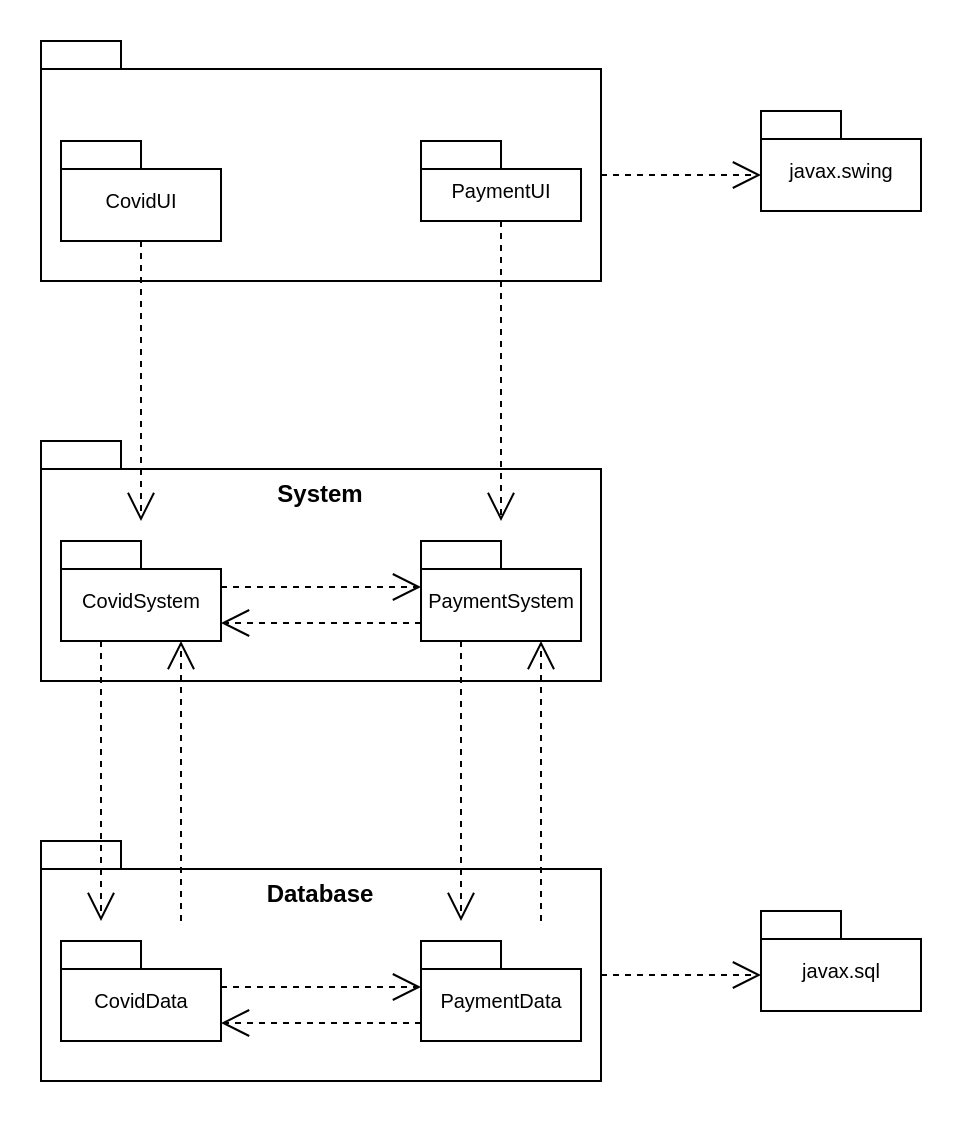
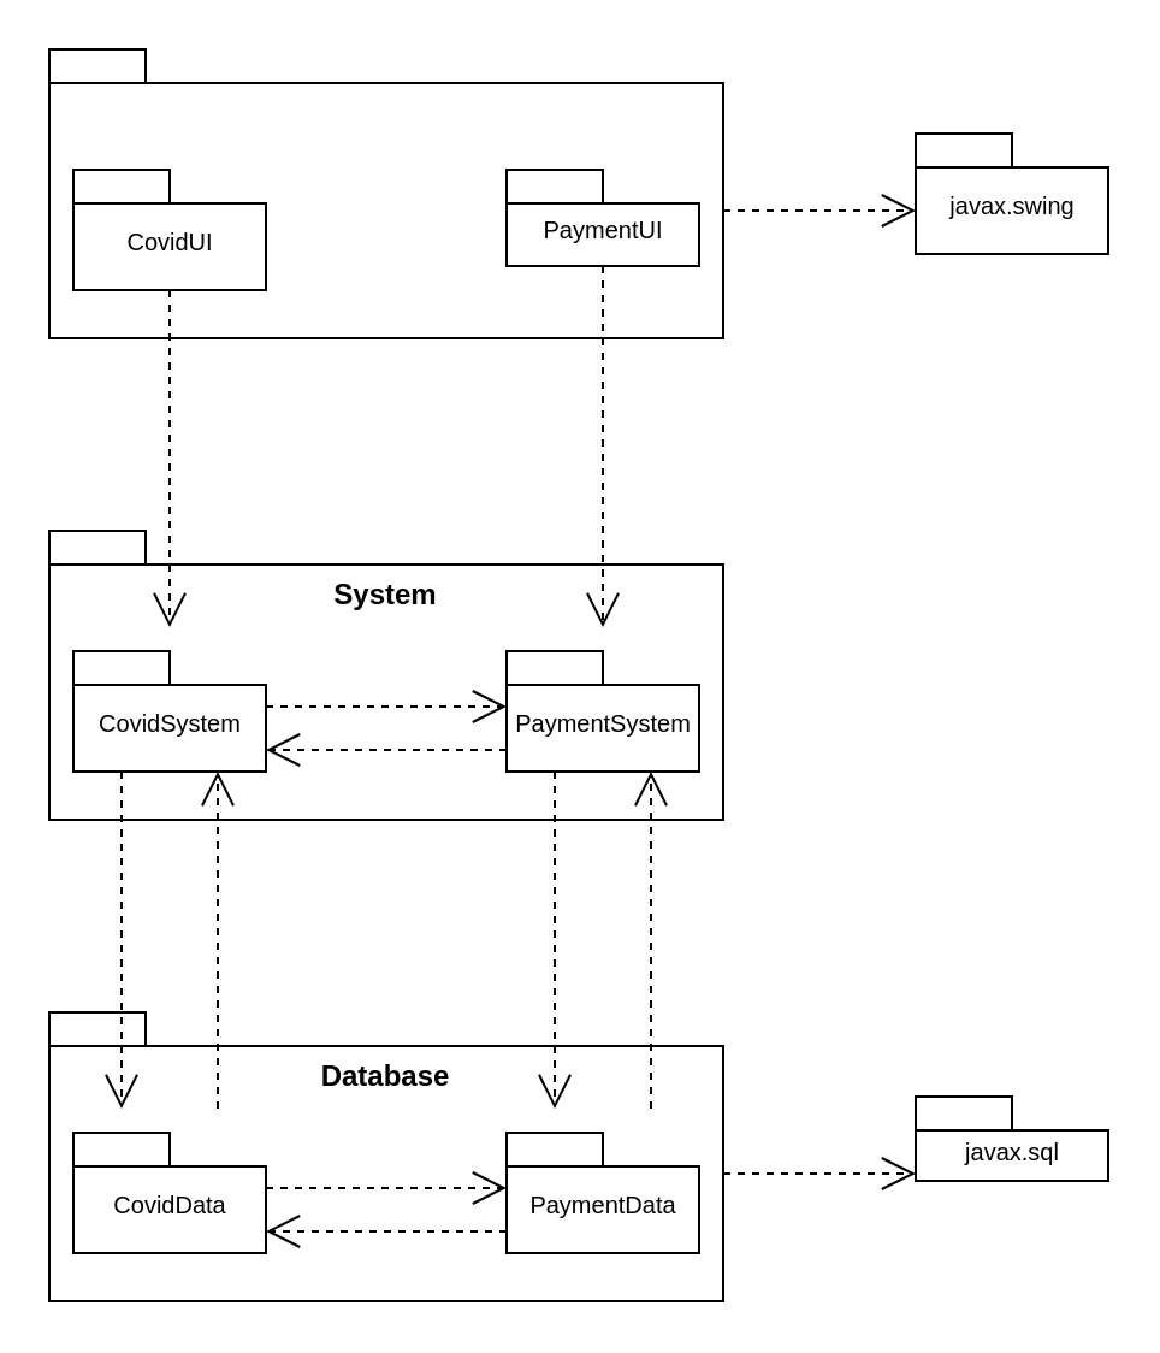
  <mxCell id="0" />
  <mxCell id="1" parent="0" />
  <mxCell id="2" value="" style="shape=folder;fontStyle=1;spacingTop=10;tabWidth=40;tabHeight=14;tabPosition=left;html=1;" parent="1" vertex="1"><mxGeometry x="20" y="20" width="280" height="120" as="geometry" /></mxCell>
  <mxCell id="3" value="&lt;span style=&quot;font-weight: normal&quot;&gt;&lt;font style=&quot;font-size: 10px&quot;&gt;CovidUI&lt;/font&gt;&lt;/span&gt;" style="shape=folder;fontStyle=1;spacingTop=10;tabWidth=40;tabHeight=14;tabPosition=left;html=1;" parent="1" vertex="1"><mxGeometry x="30" y="70" width="80" height="50" as="geometry" /></mxCell>
  <mxCell id="4" value="&lt;span style=&quot;font-weight: normal&quot;&gt;&lt;font style=&quot;font-size: 10px&quot;&gt;PaymentUI&lt;/font&gt;&lt;/span&gt;" style="shape=folder;fontStyle=1;spacingTop=10;tabWidth=40;tabHeight=14;tabPosition=left;html=1;fontSize=9;" parent="1" vertex="1"><mxGeometry x="210" y="70" width="80" height="40" as="geometry" /></mxCell>
  <mxCell id="5" value="" style="shape=folder;fontStyle=1;spacingTop=10;tabWidth=40;tabHeight=14;tabPosition=left;html=1;" parent="1" vertex="1"><mxGeometry x="20" y="220" width="280" height="120" as="geometry" /></mxCell>
  <mxCell id="6" value="&lt;span style=&quot;font-weight: normal&quot;&gt;&lt;font style=&quot;font-size: 10px&quot;&gt;CovidSystem&lt;/font&gt;&lt;/span&gt;" style="shape=folder;fontStyle=1;spacingTop=10;tabWidth=40;tabHeight=14;tabPosition=left;html=1;" parent="1" vertex="1"><mxGeometry x="30" y="270" width="80" height="50" as="geometry" /></mxCell>
  <mxCell id="7" value="&lt;span style=&quot;font-weight: normal&quot;&gt;&lt;font style=&quot;font-size: 10px&quot;&gt;PaymentSystem&lt;/font&gt;&lt;/span&gt;" style="shape=folder;fontStyle=1;spacingTop=10;tabWidth=40;tabHeight=14;tabPosition=left;html=1;fontSize=9;" parent="1" vertex="1"><mxGeometry x="210" y="270" width="80" height="50" as="geometry" /></mxCell>
  <mxCell id="8" value="System" style="text;align=center;fontStyle=1;verticalAlign=middle;spacingLeft=3;spacingRight=3;rotatable=0;points=[[0,0.5],[1,0.5]];portConstraint=eastwest;fontSize=12;" parent="1" vertex="1"><mxGeometry x="20" y="240" width="280" height="12" as="geometry" /></mxCell>
  <mxCell id="9" value="" style="shape=folder;fontStyle=1;spacingTop=10;tabWidth=40;tabHeight=14;tabPosition=left;html=1;" parent="1" vertex="1"><mxGeometry x="20" y="420" width="280" height="120" as="geometry" /></mxCell>
  <mxCell id="10" value="Database" style="text;align=center;fontStyle=1;verticalAlign=middle;spacingLeft=3;spacingRight=3;rotatable=0;points=[[0,0.5],[1,0.5]];portConstraint=eastwest;fontSize=12;" parent="1" vertex="1"><mxGeometry x="20" y="440" width="280" height="12" as="geometry" /></mxCell>
  <mxCell id="11" value="&lt;span style=&quot;font-weight: normal&quot;&gt;&lt;font style=&quot;font-size: 10px&quot;&gt;CovidData&lt;/font&gt;&lt;/span&gt;" style="shape=folder;fontStyle=1;spacingTop=10;tabWidth=40;tabHeight=14;tabPosition=left;html=1;" parent="1" vertex="1"><mxGeometry x="30" y="470" width="80" height="50" as="geometry" /></mxCell>
  <mxCell id="12" value="&lt;span style=&quot;font-weight: normal&quot;&gt;&lt;font style=&quot;font-size: 10px&quot;&gt;PaymentData&lt;/font&gt;&lt;/span&gt;" style="shape=folder;fontStyle=1;spacingTop=10;tabWidth=40;tabHeight=14;tabPosition=left;html=1;fontSize=9;" parent="1" vertex="1"><mxGeometry x="210" y="470" width="80" height="50" as="geometry" /></mxCell>
  <mxCell id="13" value="&lt;span style=&quot;font-weight: normal&quot;&gt;&lt;font style=&quot;font-size: 10px&quot;&gt;javax.swing&lt;/font&gt;&lt;/span&gt;" style="shape=folder;fontStyle=1;spacingTop=10;tabWidth=40;tabHeight=14;tabPosition=left;html=1;fontSize=9;" parent="1" vertex="1"><mxGeometry x="380" y="55" width="80" height="50" as="geometry" /></mxCell>
- <mxCell id="14" value="&lt;span style=&quot;font-weight: normal&quot;&gt;&lt;font style=&quot;font-size: 10px&quot;&gt;javax.sql&lt;/font&gt;&lt;/span&gt;" style="shape=folder;fontStyle=1;spacingTop=10;tabWidth=40;tabHeight=14;tabPosition=left;html=1;fontSize=9;" parent="1" vertex="1"><mxGeometry x="380" y="455" width="80" height="50" as="geometry" /></mxCell>
+ <mxCell id="14" value="&lt;span style=&quot;font-weight: normal&quot;&gt;&lt;font style=&quot;font-size: 10px&quot;&gt;javax.sql&lt;/font&gt;&lt;/span&gt;" style="shape=folder;fontStyle=1;spacingTop=10;tabWidth=40;tabHeight=14;tabPosition=left;html=1;fontSize=9;" parent="1" vertex="1"><mxGeometry x="380" y="455" width="80" height="35" as="geometry" /></mxCell>
  <mxCell id="15" value="" style="endArrow=open;endSize=12;dashed=1;html=1;rounded=0;fontSize=10;fontColor=default;exitX=0;exitY=0;exitDx=280;exitDy=67;exitPerimeter=0;labelBackgroundColor=default;entryX=0;entryY=0;entryDx=0;entryDy=32;entryPerimeter=0;" parent="1" source="2" target="13" edge="1"><mxGeometry y="-13" width="160" relative="1" as="geometry"><mxPoint x="80" y="70" as="sourcePoint" /><mxPoint x="240" y="70" as="targetPoint" /><mxPoint as="offset" /></mxGeometry></mxCell>
  <mxCell id="16" value="" style="endArrow=open;endSize=12;dashed=1;html=1;rounded=0;fontSize=10;fontColor=default;exitX=0.5;exitY=1;exitDx=0;exitDy=0;exitPerimeter=0;labelBackgroundColor=default;" parent="1" source="3" edge="1"><mxGeometry y="-13" width="160" relative="1" as="geometry"><mxPoint x="310" y="97" as="sourcePoint" /><mxPoint x="70" y="260" as="targetPoint" /><mxPoint as="offset" /></mxGeometry></mxCell>
  <mxCell id="17" value="" style="endArrow=open;endSize=12;dashed=1;html=1;rounded=0;fontSize=10;fontColor=default;exitX=0.5;exitY=1;exitDx=0;exitDy=0;exitPerimeter=0;labelBackgroundColor=default;" parent="1" source="4" edge="1"><mxGeometry y="-13" width="160" relative="1" as="geometry"><mxPoint x="110" y="130" as="sourcePoint" /><mxPoint x="250" y="260" as="targetPoint" /><mxPoint as="offset" /></mxGeometry></mxCell>
  <mxCell id="18" value="" style="endArrow=open;endSize=12;dashed=1;html=1;rounded=0;fontSize=10;fontColor=default;exitX=0;exitY=0;exitDx=80;exitDy=23;exitPerimeter=0;labelBackgroundColor=default;entryX=0;entryY=0;entryDx=0;entryDy=23;entryPerimeter=0;" parent="1" source="6" target="7" edge="1"><mxGeometry y="-13" width="160" relative="1" as="geometry"><mxPoint x="310" y="97" as="sourcePoint" /><mxPoint x="390" y="97" as="targetPoint" /><mxPoint as="offset" /></mxGeometry></mxCell>
  <mxCell id="19" value="" style="endArrow=open;endSize=12;dashed=1;html=1;rounded=0;fontSize=10;fontColor=default;exitX=0;exitY=0;exitDx=0;exitDy=41;exitPerimeter=0;labelBackgroundColor=default;entryX=0;entryY=0;entryDx=80;entryDy=41;entryPerimeter=0;" parent="1" source="7" target="6" edge="1"><mxGeometry y="-13" width="160" relative="1" as="geometry"><mxPoint x="150" y="303" as="sourcePoint" /><mxPoint x="190" y="303" as="targetPoint" /><mxPoint as="offset" /></mxGeometry></mxCell>
  <mxCell id="20" value="" style="endArrow=open;endSize=12;dashed=1;html=1;rounded=0;fontSize=10;fontColor=default;labelBackgroundColor=default;entryX=0;entryY=0;entryDx=0;entryDy=32;entryPerimeter=0;exitX=0;exitY=0;exitDx=280;exitDy=67;exitPerimeter=0;" parent="1" source="9" target="14" edge="1"><mxGeometry y="-13" width="160" relative="1" as="geometry"><mxPoint x="340" y="270" as="sourcePoint" /><mxPoint x="390" y="97" as="targetPoint" /><mxPoint as="offset" /></mxGeometry></mxCell>
  <mxCell id="21" value="" style="endArrow=open;endSize=12;dashed=1;html=1;rounded=0;fontSize=10;fontColor=default;exitX=0.25;exitY=1;exitDx=0;exitDy=0;exitPerimeter=0;labelBackgroundColor=default;" parent="1" source="6" edge="1"><mxGeometry y="-13" width="160" relative="1" as="geometry"><mxPoint x="80" y="130" as="sourcePoint" /><mxPoint x="50" y="460" as="targetPoint" /><mxPoint as="offset" /></mxGeometry></mxCell>
  <mxCell id="22" value="" style="endArrow=open;endSize=12;dashed=1;html=1;rounded=0;fontSize=10;fontColor=default;labelBackgroundColor=default;entryX=0.75;entryY=1;entryDx=0;entryDy=0;entryPerimeter=0;" parent="1" target="6" edge="1"><mxGeometry y="-13" width="160" relative="1" as="geometry"><mxPoint x="90" y="460" as="sourcePoint" /><mxPoint x="60" y="470" as="targetPoint" /><mxPoint as="offset" /></mxGeometry></mxCell>
  <mxCell id="23" value="" style="endArrow=open;endSize=12;dashed=1;html=1;rounded=0;fontSize=10;fontColor=default;exitX=0.25;exitY=1;exitDx=0;exitDy=0;exitPerimeter=0;labelBackgroundColor=default;" parent="1" source="7" edge="1"><mxGeometry y="-13" width="160" relative="1" as="geometry"><mxPoint x="60" y="330" as="sourcePoint" /><mxPoint x="230" y="460" as="targetPoint" /><mxPoint as="offset" /></mxGeometry></mxCell>
  <mxCell id="24" value="" style="endArrow=open;endSize=12;dashed=1;html=1;rounded=0;fontSize=10;fontColor=default;labelBackgroundColor=default;entryX=0.75;entryY=1;entryDx=0;entryDy=0;entryPerimeter=0;" parent="1" target="7" edge="1"><mxGeometry y="-13" width="160" relative="1" as="geometry"><mxPoint x="270" y="460" as="sourcePoint" /><mxPoint x="100" y="330" as="targetPoint" /><mxPoint as="offset" /></mxGeometry></mxCell>
  <mxCell id="25" value="" style="endArrow=open;endSize=12;dashed=1;html=1;rounded=0;fontSize=10;fontColor=default;exitX=0;exitY=0;exitDx=0;exitDy=41;exitPerimeter=0;labelBackgroundColor=default;entryX=0;entryY=0;entryDx=80;entryDy=41;entryPerimeter=0;" parent="1" source="12" target="11" edge="1"><mxGeometry y="-13" width="160" relative="1" as="geometry"><mxPoint x="220" y="321" as="sourcePoint" /><mxPoint x="120" y="321" as="targetPoint" /><mxPoint as="offset" /></mxGeometry></mxCell>
  <mxCell id="26" value="" style="endArrow=open;endSize=12;dashed=1;html=1;rounded=0;fontSize=10;fontColor=default;exitX=0;exitY=0;exitDx=80;exitDy=23;exitPerimeter=0;labelBackgroundColor=default;entryX=0;entryY=0;entryDx=0;entryDy=23;entryPerimeter=0;" parent="1" source="11" target="12" edge="1"><mxGeometry y="-13" width="160" relative="1" as="geometry"><mxPoint x="120" y="303" as="sourcePoint" /><mxPoint x="220" y="303" as="targetPoint" /><mxPoint as="offset" /></mxGeometry></mxCell>
